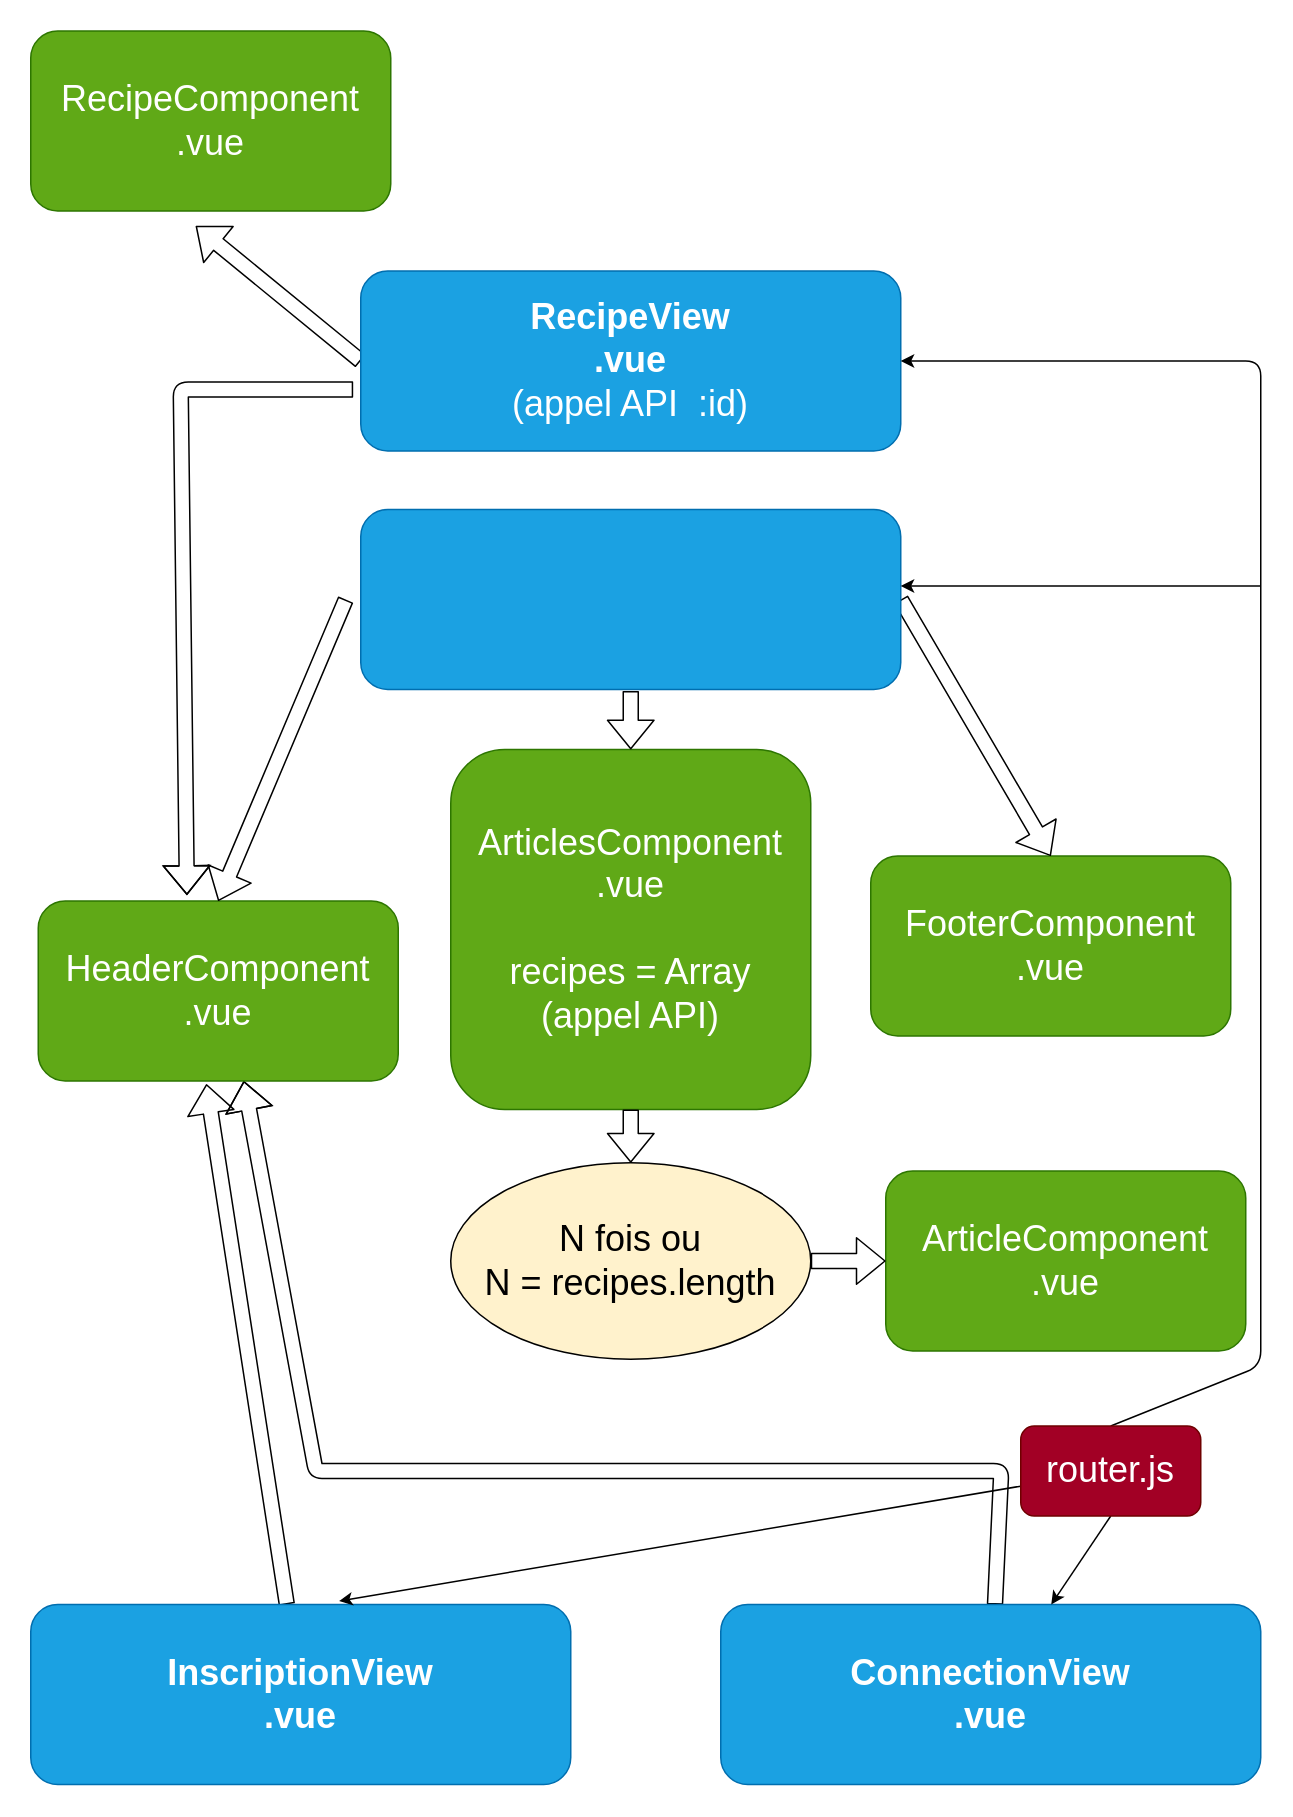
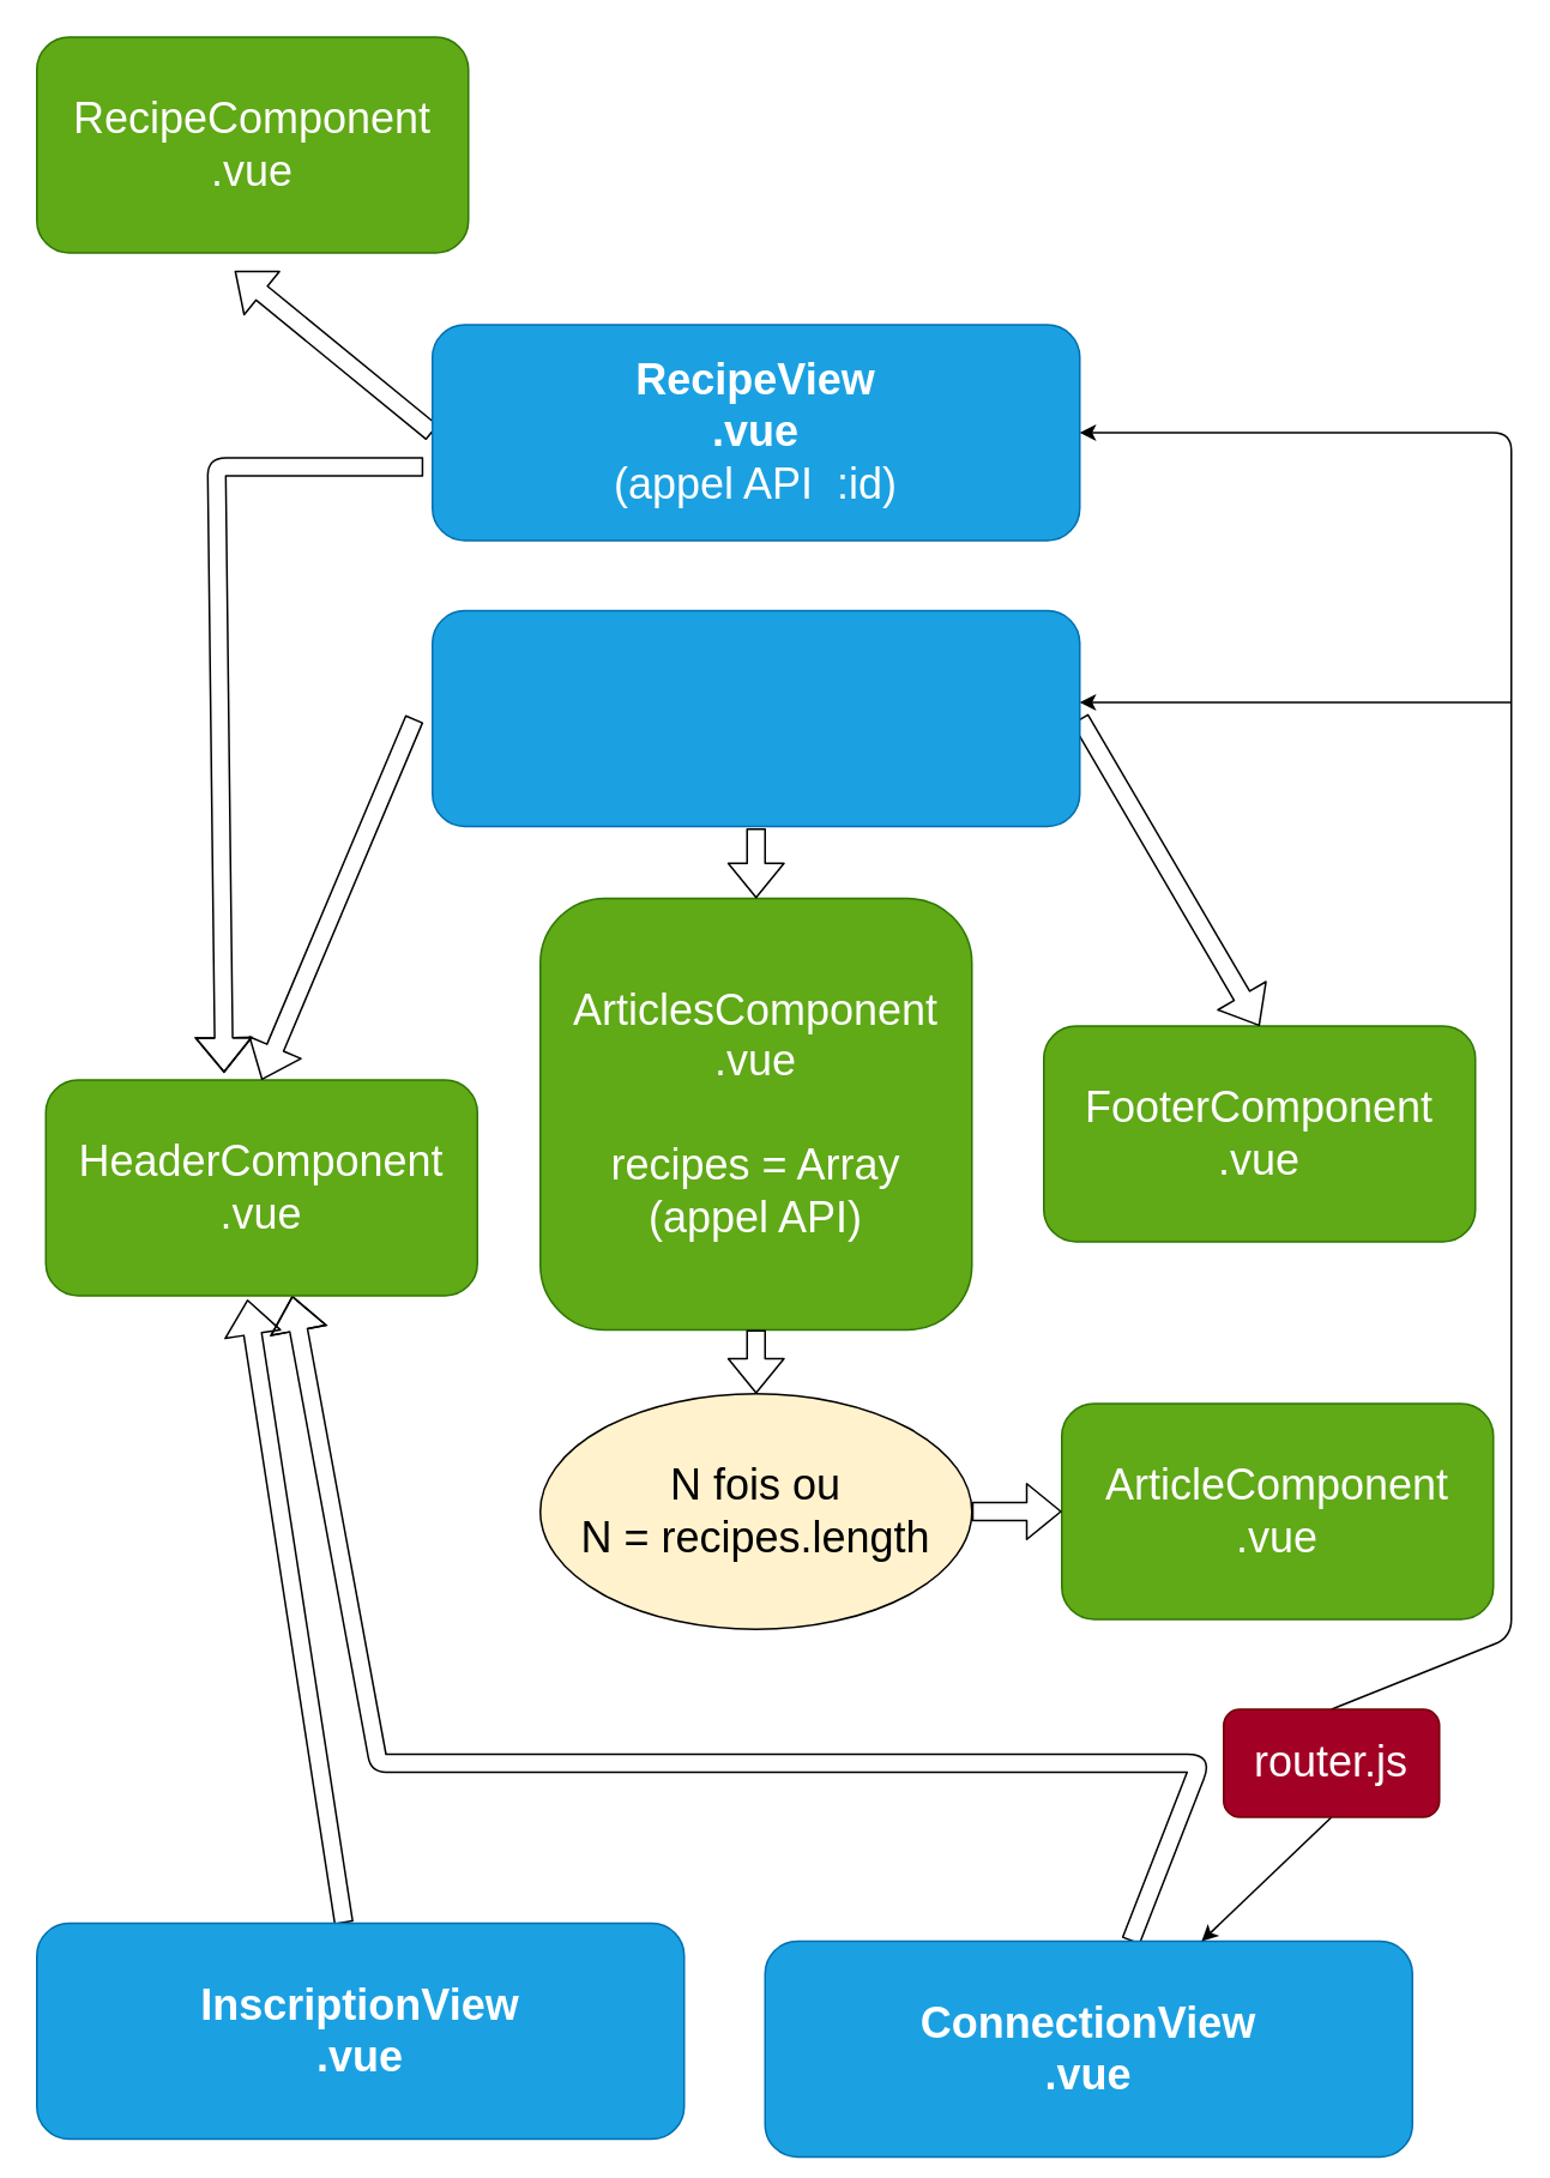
  <mxCell id="0" />
  <mxCell id="1" parent="0" />
  <mxCell id="2" value="" style="edgeStyle=none;shape=flexArrow;html=1;entryX=0.571;entryY=1;entryDx=0;entryDy=0;entryPerimeter=0;" parent="1" source="3" target="10" edge="1"><mxGeometry relative="1" as="geometry"><mxPoint x="590" y="930" as="targetPoint" /><Array as="points"><mxPoint x="667" y="980" /><mxPoint x="210" y="980" /></Array></mxGeometry></mxCell>
- <mxCell id="3" value="&lt;b&gt;ConnectionView&lt;br&gt;.vue&lt;/b&gt;" style="rounded=1;whiteSpace=wrap;html=1;fontSize=24;fillColor=#1ba1e2;fontColor=#ffffff;strokeColor=#006EAF;" parent="1" vertex="1"><mxGeometry x="480" y="1069" width="360" height="120" as="geometry" /></mxCell>
+ <mxCell id="3" value="&lt;b&gt;ConnectionView&lt;br&gt;.vue&lt;/b&gt;" style="rounded=1;whiteSpace=wrap;html=1;fontSize=24;fillColor=#1ba1e2;fontColor=#ffffff;strokeColor=#006EAF;" parent="1" vertex="1"><mxGeometry x="425" y="1079" width="360" height="120" as="geometry" /></mxCell>
  <mxCell id="4" style="edgeStyle=none;shape=flexArrow;html=1;entryX=0.467;entryY=1.017;entryDx=0;entryDy=0;entryPerimeter=0;" parent="1" source="5" target="10" edge="1"><mxGeometry relative="1" as="geometry"><mxPoint x="200" y="1030" as="targetPoint" /></mxGeometry></mxCell>
  <mxCell id="5" value="&lt;b&gt;InscriptionView&lt;br&gt;.vue&lt;/b&gt;" style="rounded=1;whiteSpace=wrap;html=1;fontSize=24;fillColor=#1ba1e2;fontColor=#ffffff;strokeColor=#006EAF;" parent="1" vertex="1"><mxGeometry y="1069" width="360" height="120" as="geometry" x="20" /></mxCell>
  <mxCell id="6" style="edgeStyle=none;shape=flexArrow;html=1;exitX=0;exitY=0.5;exitDx=0;exitDy=0;" parent="1" source="8" edge="1"><mxGeometry relative="1" as="geometry"><mxPoint x="200" y="180" as="sourcePoint" /><mxPoint x="130" y="150" as="targetPoint" /><Array as="points" /></mxGeometry></mxCell>
  <mxCell id="7" style="edgeStyle=none;shape=flexArrow;html=1;exitX=-0.014;exitY=0.658;exitDx=0;exitDy=0;exitPerimeter=0;entryX=0.413;entryY=-0.033;entryDx=0;entryDy=0;entryPerimeter=0;" parent="1" source="8" target="10" edge="1"><mxGeometry relative="1" as="geometry"><mxPoint x="120" y="570" as="targetPoint" /><Array as="points"><mxPoint x="120" y="259" /></Array></mxGeometry></mxCell>
  <mxCell id="8" value="&lt;b&gt;RecipeView&lt;/b&gt;&lt;br&gt;&lt;b&gt;.vue&lt;/b&gt;&lt;br&gt;(appel API&amp;nbsp; :id)" style="rounded=1;whiteSpace=wrap;html=1;fontSize=24;fillColor=#1ba1e2;fontColor=#ffffff;strokeColor=#006EAF;" parent="1" vertex="1"><mxGeometry x="240" y="180" width="360" height="120" as="geometry" /></mxCell>
  <mxCell id="9" value="RecipeComponent&lt;br&gt;.vue" style="rounded=1;whiteSpace=wrap;html=1;fontSize=24;fillColor=#60a917;fontColor=#ffffff;strokeColor=#2D7600;" parent="1" vertex="1"><mxGeometry width="240" height="120" as="geometry" x="20" y="20" /></mxCell>
  <mxCell id="10" value="HeaderComponent&lt;br&gt;.vue" style="rounded=1;whiteSpace=wrap;html=1;fontSize=24;fillColor=#60a917;fontColor=#ffffff;strokeColor=#2D7600;" parent="1" vertex="1"><mxGeometry x="25" y="600" width="240" height="120" as="geometry" /></mxCell>
  <mxCell id="11" value="FooterComponent&lt;br&gt;.vue" style="rounded=1;whiteSpace=wrap;html=1;fontSize=24;fillColor=#60a917;fontColor=#ffffff;strokeColor=#2D7600;" parent="1" vertex="1"><mxGeometry x="580" y="570" width="240" height="120" as="geometry" /></mxCell>
  <mxCell id="12" value="" style="edgeStyle=none;shape=flexArrow;html=1;fontSize=24;exitX=1;exitY=0.5;exitDx=0;exitDy=0;entryX=0.5;entryY=0;entryDx=0;entryDy=0;" parent="1" source="14" target="11" edge="1"><mxGeometry relative="1" as="geometry"><mxPoint x="730" y="489" as="targetPoint" /></mxGeometry></mxCell>
  <mxCell id="13" value="" style="group" parent="1" vertex="1" connectable="0"><mxGeometry x="240" y="339" width="360" height="120" as="geometry" /></mxCell>
  <mxCell id="14" value="" style="rounded=1;whiteSpace=wrap;html=1;fillColor=#1ba1e2;fontColor=#ffffff;strokeColor=#006EAF;" parent="13" vertex="1"><mxGeometry width="360" height="120" as="geometry" /></mxCell>
  <mxCell id="15" value="ArticlesComponent&lt;br&gt;.vue&lt;br&gt;&lt;br&gt;recipes = Array&lt;br&gt;(appel API)" style="rounded=1;whiteSpace=wrap;html=1;fontSize=24;fillColor=#60a917;fontColor=#ffffff;strokeColor=#2D7600;" parent="1" vertex="1"><mxGeometry x="300" y="499" width="240" height="240" as="geometry" /></mxCell>
  <mxCell id="16" value="ArticleComponent&lt;br&gt;.vue" style="rounded=1;whiteSpace=wrap;html=1;fontSize=24;fillColor=#60a917;fontColor=#ffffff;strokeColor=#2D7600;" parent="1" vertex="1"><mxGeometry x="590" y="780" width="240" height="120" as="geometry" /></mxCell>
  <mxCell id="17" value="" style="edgeStyle=none;shape=flexArrow;html=1;fontSize=24;exitX=0.5;exitY=1;exitDx=0;exitDy=0;entryX=0.5;entryY=0;entryDx=0;entryDy=0;" parent="1" source="15" target="21" edge="1"><mxGeometry relative="1" as="geometry" /></mxCell>
  <mxCell id="18" value="" style="edgeStyle=none;shape=flexArrow;html=1;fontSize=24;" parent="1" target="15" edge="1"><mxGeometry relative="1" as="geometry"><mxPoint x="420" y="460" as="sourcePoint" /></mxGeometry></mxCell>
  <mxCell id="19" value="" style="edgeStyle=none;shape=flexArrow;html=1;fontSize=24;entryX=0.5;entryY=0;entryDx=0;entryDy=0;" parent="1" target="10" edge="1"><mxGeometry relative="1" as="geometry"><mxPoint x="230" y="399" as="sourcePoint" /><mxPoint x="130" y="489" as="targetPoint" /></mxGeometry></mxCell>
  <mxCell id="20" style="edgeStyle=none;html=1;entryX=0;entryY=0.5;entryDx=0;entryDy=0;shape=flexArrow;" parent="1" source="21" target="16" edge="1"><mxGeometry relative="1" as="geometry" /></mxCell>
  <mxCell id="21" value="&lt;font style=&quot;font-size: 24px&quot;&gt;N fois ou&lt;br&gt;N = recipes.length&lt;br&gt;&lt;/font&gt;" style="ellipse;whiteSpace=wrap;html=1;fillColor=#fff2cc;" parent="1" vertex="1"><mxGeometry x="300" y="774.5" width="240" height="131" as="geometry" /></mxCell>
  <mxCell id="22" value="" style="edgeStyle=none;html=1;fontSize=24;exitX=0.5;exitY=1;exitDx=0;exitDy=0;" parent="1" source="25" target="3" edge="1"><mxGeometry relative="1" as="geometry" /></mxCell>
- <mxCell id="23" value="" style="edgeStyle=none;html=1;fontSize=24;entryX=0.571;entryY=-0.019;entryDx=0;entryDy=0;entryPerimeter=0;" parent="1" source="25" target="5" edge="1"><mxGeometry relative="1" as="geometry"><mxPoint x="600" y="960" as="targetPoint" /></mxGeometry></mxCell>
  <mxCell id="24" value="" style="edgeStyle=none;html=1;fontSize=24;entryX=1;entryY=0.5;entryDx=0;entryDy=0;exitX=0.5;exitY=0;exitDx=0;exitDy=0;" parent="1" source="25" target="8" edge="1"><mxGeometry relative="1" as="geometry"><mxPoint x="750" y="340" as="targetPoint" /><Array as="points"><mxPoint x="840" y="910" /><mxPoint x="840" y="380" /><mxPoint x="840" y="240" /></Array></mxGeometry></mxCell>
  <mxCell id="25" value="&lt;font style=&quot;font-size: 24px&quot;&gt;router.js&lt;/font&gt;" style="rounded=1;whiteSpace=wrap;html=1;fillColor=#a20025;fontColor=#ffffff;strokeColor=#6F0000;" parent="1" vertex="1"><mxGeometry x="680" y="950" width="120" height="60" as="geometry" /></mxCell>
  <mxCell id="26" style="edgeStyle=none;html=1;fontSize=24;" parent="1" edge="1"><mxGeometry relative="1" as="geometry"><mxPoint x="600" y="390" as="targetPoint" /><mxPoint x="840" y="390" as="sourcePoint" /></mxGeometry></mxCell>
